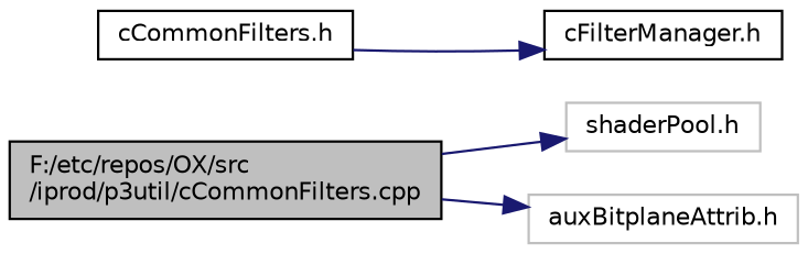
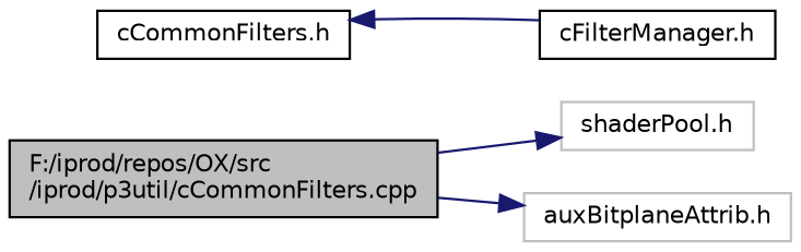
  digraph {
    rankdir=LR
    node [color=black fillcolor=white fontname=Helvetica fontsize=10 shape=record style=filled]
    edge [color=midnightblue fontname=Helvetica fontsize=10 labelfontname=Helvetica labelfontsize=10 style=solid]
-   n1 [fillcolor=grey75 fontcolor=black height=0.2 label="F:/etc/repos/OX/src\l/iprod/p3util/cCommonFilters.cpp" width=0.4]
+   n1 [fillcolor=grey75 fontcolor=black height=0.2 label="F:/iprod/repos/OX/src\l/iprod/p3util/cCommonFilters.cpp" width=0.4]
    n2 [color=grey75 height=0.2 label="shaderPool.h" width=0.4]
    n3 [color=grey75 height=0.2 label="auxBitplaneAttrib.h" width=0.4]
    n4 [height=0.2 label="cCommonFilters.h" width=0.4]
    n5 [height=0.2 label="cFilterManager.h" width=0.4]
    n1 -> n2
    n1 -> n3
-   n4 -> n5
+   n5 -> n4
  }
